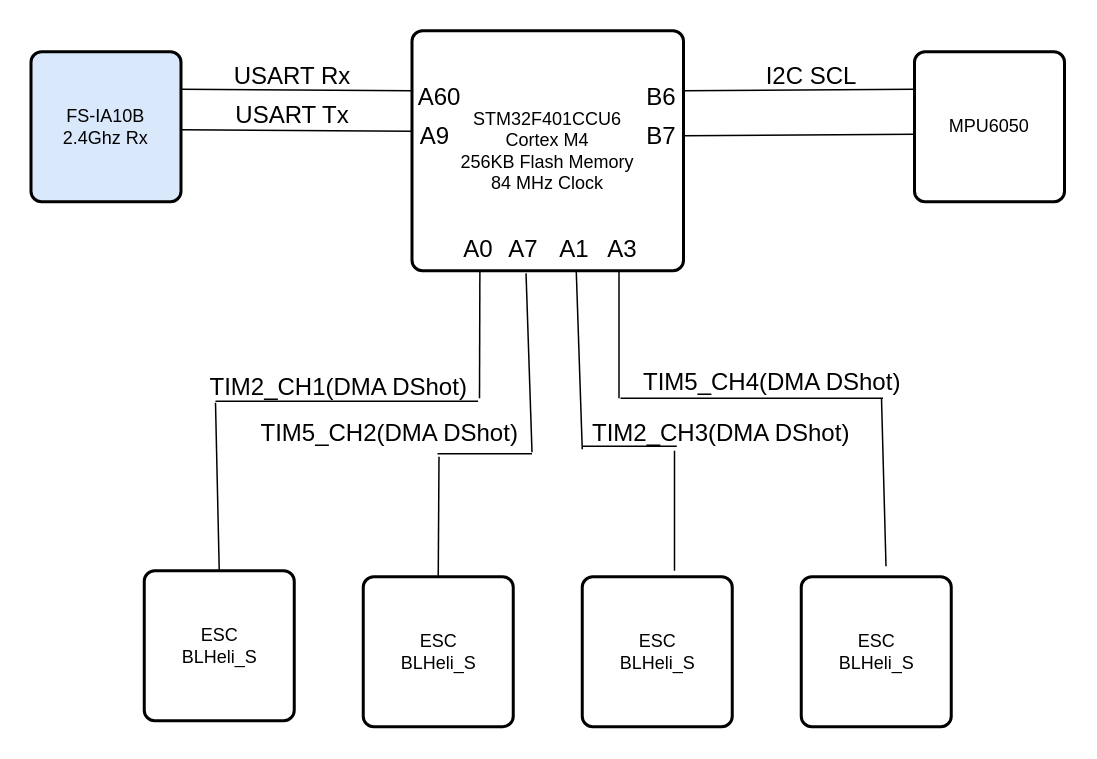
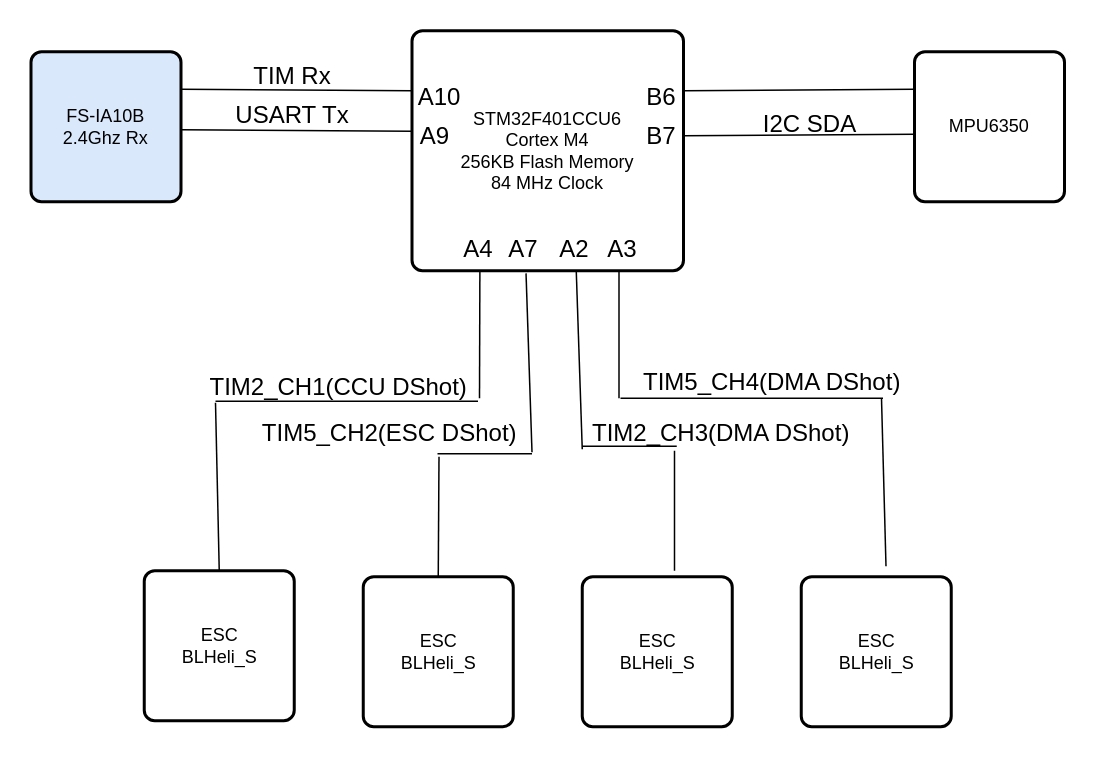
  <mxCell id="0" />
  <mxCell id="1" parent="0" />
  <mxCell id="2" value="STM32F401CCU6&lt;div&gt;Cortex M4&lt;/div&gt;&lt;div&gt;256KB Flash Memory&lt;/div&gt;&lt;div&gt;84 MHz Clock&lt;/div&gt;" style="rounded=1;whiteSpace=wrap;html=1;absoluteArcSize=1;arcSize=14;strokeWidth=2;" vertex="1" parent="1"><mxGeometry x="274" y="20" width="181" height="160" as="geometry" /></mxCell>
- <mxCell id="3" value="MPU6050" style="rounded=1;whiteSpace=wrap;html=1;absoluteArcSize=1;arcSize=14;strokeWidth=2;" vertex="1" parent="1"><mxGeometry x="609" y="34" width="100" height="100" as="geometry" /></mxCell>
+ <mxCell id="3" value="MPU6350" style="rounded=1;whiteSpace=wrap;html=1;absoluteArcSize=1;arcSize=14;strokeWidth=2;" vertex="1" parent="1"><mxGeometry x="609" y="34" width="100" height="100" as="geometry" /></mxCell>
  <mxCell id="4" value="FS-IA10B&lt;div&gt;2.4Ghz Rx&lt;/div&gt;" style="rounded=1;whiteSpace=wrap;html=1;absoluteArcSize=1;arcSize=14;strokeWidth=2;fillColor=#dae8fc;" vertex="1" parent="1"><mxGeometry x="20" y="34" width="100" height="100" as="geometry" /></mxCell>
  <mxCell id="5" value="ESC&lt;div&gt;BLHeli_S&lt;/div&gt;" style="rounded=1;whiteSpace=wrap;html=1;absoluteArcSize=1;arcSize=14;strokeWidth=2;" vertex="1" parent="1"><mxGeometry x="387.5" y="384" width="100" height="100" as="geometry" /></mxCell>
  <mxCell id="6" value="ESC&lt;div&gt;BLHeli_S&lt;/div&gt;" style="rounded=1;whiteSpace=wrap;html=1;absoluteArcSize=1;arcSize=14;strokeWidth=2;" vertex="1" parent="1"><mxGeometry x="533.5" y="384" width="100" height="100" as="geometry" /></mxCell>
  <mxCell id="7" value="ESC&lt;div&gt;BLHeli_S&lt;/div&gt;" style="rounded=1;whiteSpace=wrap;html=1;absoluteArcSize=1;arcSize=14;strokeWidth=2;" vertex="1" parent="1"><mxGeometry x="241.5" y="384" width="100" height="100" as="geometry" /></mxCell>
  <mxCell id="8" value="ESC&lt;div&gt;BLHeli_S&lt;/div&gt;" style="rounded=1;whiteSpace=wrap;html=1;absoluteArcSize=1;arcSize=14;strokeWidth=2;" vertex="1" parent="1"><mxGeometry x="95.5" y="380" width="100" height="100" as="geometry" /></mxCell>
  <mxCell id="9" value="" style="endArrow=none;html=1;rounded=0;fontSize=12;startSize=8;endSize=8;curved=1;exitX=1;exitY=0.25;exitDx=0;exitDy=0;entryX=0;entryY=0.25;entryDx=0;entryDy=0;" edge="1" parent="1" source="4" target="2"><mxGeometry width="50" height="50" relative="1" as="geometry"><mxPoint x="155" y="76" as="sourcePoint" /><mxPoint x="271" y="75" as="targetPoint" /></mxGeometry></mxCell>
  <mxCell id="10" value="" style="endArrow=none;html=1;rounded=0;fontSize=12;startSize=8;endSize=8;curved=1;exitX=1;exitY=0.25;exitDx=0;exitDy=0;entryX=0;entryY=0.25;entryDx=0;entryDy=0;" edge="1" parent="1" source="2" target="3"><mxGeometry width="50" height="50" relative="1" as="geometry"><mxPoint x="458" y="67" as="sourcePoint" /><mxPoint x="609" y="67" as="targetPoint" /></mxGeometry></mxCell>
  <mxCell id="11" value="" style="endArrow=none;html=1;rounded=0;fontSize=12;startSize=8;endSize=8;curved=1;entryX=0.25;entryY=1;entryDx=0;entryDy=0;" edge="1" parent="1" target="2"><mxGeometry width="50" height="50" relative="1" as="geometry"><mxPoint x="319" y="265" as="sourcePoint" /><mxPoint x="341.5" y="280" as="targetPoint" /></mxGeometry></mxCell>
  <mxCell id="12" value="" style="endArrow=none;html=1;rounded=0;fontSize=12;startSize=8;endSize=8;curved=1;entryX=0.42;entryY=1.011;entryDx=0;entryDy=0;entryPerimeter=0;" edge="1" parent="1" target="2"><mxGeometry width="50" height="50" relative="1" as="geometry"><mxPoint x="354" y="301" as="sourcePoint" /><mxPoint x="329" y="190" as="targetPoint" /></mxGeometry></mxCell>
  <mxCell id="13" value="" style="endArrow=none;html=1;rounded=0;fontSize=12;startSize=8;endSize=8;curved=1;" edge="1" parent="1"><mxGeometry width="50" height="50" relative="1" as="geometry"><mxPoint x="143" y="267" as="sourcePoint" /><mxPoint x="318" y="267" as="targetPoint" /></mxGeometry></mxCell>
  <mxCell id="14" value="" style="endArrow=none;html=1;rounded=0;fontSize=12;startSize=8;endSize=8;curved=1;" edge="1" parent="1"><mxGeometry width="50" height="50" relative="1" as="geometry"><mxPoint x="291" y="302" as="sourcePoint" /><mxPoint x="354" y="302" as="targetPoint" /></mxGeometry></mxCell>
  <mxCell id="15" value="" style="endArrow=none;html=1;rounded=0;fontSize=12;startSize=8;endSize=8;curved=1;exitX=0.5;exitY=0;exitDx=0;exitDy=0;" edge="1" parent="1" source="8"><mxGeometry width="50" height="50" relative="1" as="geometry"><mxPoint x="141" y="360" as="sourcePoint" /><mxPoint x="143" y="268" as="targetPoint" /></mxGeometry></mxCell>
  <mxCell id="16" value="" style="endArrow=none;html=1;rounded=0;fontSize=12;startSize=8;endSize=8;curved=1;exitX=0.5;exitY=0;exitDx=0;exitDy=0;" edge="1" parent="1" source="7"><mxGeometry width="50" height="50" relative="1" as="geometry"><mxPoint x="234" y="392" as="sourcePoint" /><mxPoint x="292" y="304" as="targetPoint" /></mxGeometry></mxCell>
  <mxCell id="17" value="" style="endArrow=none;html=1;rounded=0;fontSize=12;startSize=8;endSize=8;curved=1;entryX=0.25;entryY=1;entryDx=0;entryDy=0;" edge="1" parent="1"><mxGeometry width="50" height="50" relative="1" as="geometry"><mxPoint x="412" y="265" as="sourcePoint" /><mxPoint x="412" y="180" as="targetPoint" /></mxGeometry></mxCell>
  <mxCell id="18" value="" style="endArrow=none;html=1;rounded=0;fontSize=12;startSize=8;endSize=8;curved=1;entryX=0.42;entryY=1.011;entryDx=0;entryDy=0;entryPerimeter=0;" edge="1" parent="1"><mxGeometry width="50" height="50" relative="1" as="geometry"><mxPoint x="387.5" y="299" as="sourcePoint" /><mxPoint x="383.5" y="180" as="targetPoint" /></mxGeometry></mxCell>
  <mxCell id="19" value="" style="endArrow=none;html=1;rounded=0;fontSize=12;startSize=8;endSize=8;curved=1;" edge="1" parent="1"><mxGeometry width="50" height="50" relative="1" as="geometry"><mxPoint x="413" y="265" as="sourcePoint" /><mxPoint x="588" y="265" as="targetPoint" /></mxGeometry></mxCell>
  <mxCell id="20" value="" style="endArrow=none;html=1;rounded=0;fontSize=12;startSize=8;endSize=8;curved=1;" edge="1" parent="1"><mxGeometry width="50" height="50" relative="1" as="geometry"><mxPoint x="387.5" y="297" as="sourcePoint" /><mxPoint x="450.5" y="297" as="targetPoint" /></mxGeometry></mxCell>
  <mxCell id="21" value="" style="endArrow=none;html=1;rounded=0;fontSize=12;startSize=8;endSize=8;curved=1;exitX=0.5;exitY=0;exitDx=0;exitDy=0;" edge="1" parent="1"><mxGeometry width="50" height="50" relative="1" as="geometry"><mxPoint x="590" y="377" as="sourcePoint" /><mxPoint x="587" y="265" as="targetPoint" /></mxGeometry></mxCell>
  <mxCell id="22" value="" style="endArrow=none;html=1;rounded=0;fontSize=12;startSize=8;endSize=8;curved=1;exitX=0.5;exitY=0;exitDx=0;exitDy=0;" edge="1" parent="1"><mxGeometry width="50" height="50" relative="1" as="geometry"><mxPoint x="449" y="380" as="sourcePoint" /><mxPoint x="449" y="300" as="targetPoint" /></mxGeometry></mxCell>
- <mxCell id="23" value="A0" style="text;html=1;align=center;verticalAlign=middle;resizable=0;points=[];autosize=1;strokeColor=none;fillColor=none;fontSize=16;" vertex="1" parent="1"><mxGeometry x="298.5" y="149" width="38" height="31" as="geometry" /></mxCell>
+ <mxCell id="23" value="A4" style="text;html=1;align=center;verticalAlign=middle;resizable=0;points=[];autosize=1;strokeColor=none;fillColor=none;fontSize=16;" vertex="1" parent="1"><mxGeometry x="298.5" y="149" width="38" height="31" as="geometry" /></mxCell>
  <mxCell id="24" value="A3" style="text;html=1;align=center;verticalAlign=middle;resizable=0;points=[];autosize=1;strokeColor=none;fillColor=none;fontSize=16;" vertex="1" parent="1"><mxGeometry x="395" y="149" width="38" height="31" as="geometry" /></mxCell>
- <mxCell id="25" value="A1" style="text;html=1;align=center;verticalAlign=middle;resizable=0;points=[];autosize=1;strokeColor=none;fillColor=none;fontSize=16;" vertex="1" parent="1"><mxGeometry x="363" y="149" width="38" height="31" as="geometry" /></mxCell>
+ <mxCell id="25" value="A2" style="text;html=1;align=center;verticalAlign=middle;resizable=0;points=[];autosize=1;strokeColor=none;fillColor=none;fontSize=16;" vertex="1" parent="1"><mxGeometry x="363" y="149" width="38" height="31" as="geometry" /></mxCell>
  <mxCell id="26" value="A7" style="text;html=1;align=center;verticalAlign=middle;resizable=0;points=[];autosize=1;strokeColor=none;fillColor=none;fontSize=16;" vertex="1" parent="1"><mxGeometry x="329" y="149" width="38" height="31" as="geometry" /></mxCell>
- <mxCell id="27" value="A60" style="text;html=1;align=center;verticalAlign=middle;resizable=0;points=[];autosize=1;strokeColor=none;fillColor=none;fontSize=16;" vertex="1" parent="1"><mxGeometry x="268.5" y="48" width="46" height="31" as="geometry" /></mxCell>
+ <mxCell id="27" value="A10" style="text;html=1;align=center;verticalAlign=middle;resizable=0;points=[];autosize=1;strokeColor=none;fillColor=none;fontSize=16;" vertex="1" parent="1"><mxGeometry x="268.5" y="48" width="46" height="31" as="geometry" /></mxCell>
  <mxCell id="28" value="A9" style="text;html=1;align=center;verticalAlign=middle;resizable=0;points=[];autosize=1;strokeColor=none;fillColor=none;fontSize=16;" vertex="1" parent="1"><mxGeometry x="270" y="74" width="38" height="31" as="geometry" /></mxCell>
  <mxCell id="29" value="" style="endArrow=none;html=1;rounded=0;fontSize=12;startSize=8;endSize=8;curved=1;exitX=1;exitY=0.25;exitDx=0;exitDy=0;entryX=0;entryY=0.25;entryDx=0;entryDy=0;" edge="1" parent="1"><mxGeometry width="50" height="50" relative="1" as="geometry"><mxPoint x="120" y="86" as="sourcePoint" /><mxPoint x="274" y="87" as="targetPoint" /></mxGeometry></mxCell>
  <mxCell id="30" value="B6" style="text;html=1;align=center;verticalAlign=middle;resizable=0;points=[];autosize=1;strokeColor=none;fillColor=none;fontSize=16;" vertex="1" parent="1"><mxGeometry x="421" y="48" width="38" height="31" as="geometry" /></mxCell>
  <mxCell id="31" value="B7" style="text;html=1;align=center;verticalAlign=middle;resizable=0;points=[];autosize=1;strokeColor=none;fillColor=none;fontSize=16;" vertex="1" parent="1"><mxGeometry x="421" y="74" width="38" height="31" as="geometry" /></mxCell>
  <mxCell id="32" value="" style="endArrow=none;html=1;rounded=0;fontSize=12;startSize=8;endSize=8;curved=1;exitX=1;exitY=0.25;exitDx=0;exitDy=0;entryX=0;entryY=0.25;entryDx=0;entryDy=0;" edge="1" parent="1"><mxGeometry width="50" height="50" relative="1" as="geometry"><mxPoint x="455" y="90" as="sourcePoint" /><mxPoint x="609" y="89" as="targetPoint" /></mxGeometry></mxCell>
- <mxCell id="34" value="I2C SCL" style="text;html=1;align=center;verticalAlign=middle;resizable=0;points=[];autosize=1;strokeColor=none;fillColor=none;fontSize=16;" vertex="1" parent="1"><mxGeometry x="501" y="34" width="78" height="31" as="geometry" /></mxCell>
- <mxCell id="35" value="USART Rx" style="text;html=1;align=center;verticalAlign=middle;resizable=0;points=[];autosize=1;strokeColor=none;fillColor=none;fontSize=16;" vertex="1" parent="1"><mxGeometry x="145.5" y="34" width="96" height="31" as="geometry" /></mxCell>
+ <mxCell id="33" value="I2C SDA" style="text;html=1;align=center;verticalAlign=middle;resizable=0;points=[];autosize=1;strokeColor=none;fillColor=none;fontSize=16;" vertex="1" parent="1"><mxGeometry x="499" y="66" width="80" height="31" as="geometry" /></mxCell>
+ <mxCell id="35" value="TIM Rx" style="text;html=1;align=center;verticalAlign=middle;resizable=0;points=[];autosize=1;strokeColor=none;fillColor=none;fontSize=16;" vertex="1" parent="1"><mxGeometry x="145.5" y="34" width="96" height="31" as="geometry" /></mxCell>
  <mxCell id="36" value="USART Tx" style="text;html=1;align=center;verticalAlign=middle;resizable=0;points=[];autosize=1;strokeColor=none;fillColor=none;fontSize=16;" vertex="1" parent="1"><mxGeometry x="146.5" y="60" width="94" height="31" as="geometry" /></mxCell>
- <mxCell id="37" value="TIM2_CH1(DMA DShot)&amp;nbsp;" style="text;html=1;align=center;verticalAlign=middle;resizable=0;points=[];autosize=1;strokeColor=none;fillColor=none;fontSize=16;" vertex="1" parent="1"><mxGeometry x="130" y="241" width="194" height="31" as="geometry" /></mxCell>
+ <mxCell id="37" value="TIM2_CH1(CCU DShot)&amp;nbsp;" style="text;html=1;align=center;verticalAlign=middle;resizable=0;points=[];autosize=1;strokeColor=none;fillColor=none;fontSize=16;" vertex="1" parent="1"><mxGeometry x="130" y="241" width="194" height="31" as="geometry" /></mxCell>
  <mxCell id="38" value="TIM5_CH4(DMA DShot)&amp;nbsp;" style="text;html=1;align=center;verticalAlign=middle;resizable=0;points=[];autosize=1;strokeColor=none;fillColor=none;fontSize=16;" vertex="1" parent="1"><mxGeometry x="419" y="238" width="194" height="31" as="geometry" /></mxCell>
- <mxCell id="39" value="TIM5_CH2(DMA DShot)&amp;nbsp;" style="text;html=1;align=center;verticalAlign=middle;resizable=0;points=[];autosize=1;strokeColor=none;fillColor=none;fontSize=16;" vertex="1" parent="1"><mxGeometry x="164" y="272" width="194" height="31" as="geometry" /></mxCell>
+ <mxCell id="39" value="TIM5_CH2(ESC DShot)&amp;nbsp;" style="text;html=1;align=center;verticalAlign=middle;resizable=0;points=[];autosize=1;strokeColor=none;fillColor=none;fontSize=16;" vertex="1" parent="1"><mxGeometry x="164" y="272" width="194" height="31" as="geometry" /></mxCell>
  <mxCell id="40" value="TIM2_CH3(DMA DShot)&amp;nbsp;" style="text;html=1;align=center;verticalAlign=middle;resizable=0;points=[];autosize=1;strokeColor=none;fillColor=none;fontSize=16;" vertex="1" parent="1"><mxGeometry x="385" y="272" width="194" height="31" as="geometry" /></mxCell>
